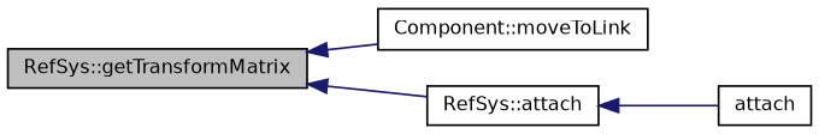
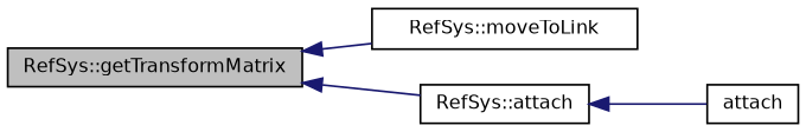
  digraph {
    rankdir=LR
    node [color=black fillcolor=white fontname=Helvetica fontsize=10 shape=record style=filled]
    edge [color=midnightblue dir=back fontname=Helvetica fontsize=10 labelfontname=Helvetica labelfontsize=10 style=solid]
    n1 [fillcolor=grey75 fontcolor=black height=0.2 label="RefSys::getTransformMatrix" width=0.4]
-   n2 [height=0.2 label="Component::moveToLink" width=0.4]
+   n2 [height=0.2 label="RefSys::moveToLink" width=0.4]
    n3 [height=0.2 label="RefSys::attach" width=0.4]
    n4 [height=0.2 label=attach width=0.4]
    n1 -> n2
    n1 -> n3
    n3 -> n4
  }
